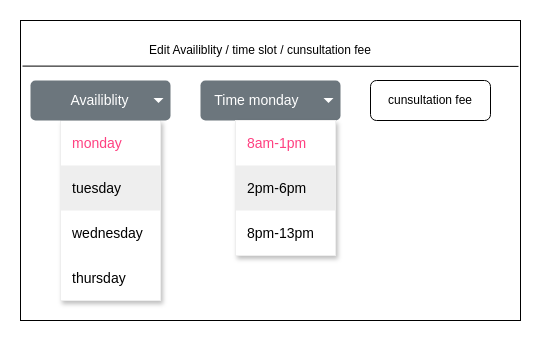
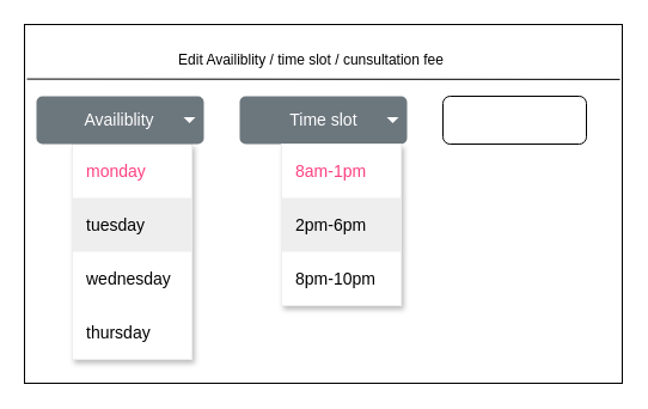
  <mxCell id="0" />
  <mxCell id="1" parent="0" />
  <mxCell id="2" value="" style="rounded=0;whiteSpace=wrap;html=1;" vertex="1" parent="1"><mxGeometry x="20" y="20" width="500" height="300" as="geometry" /></mxCell>
  <mxCell id="3" value="Edit Availiblity / time slot / cunsultation fee" style="text;html=1;align=center;verticalAlign=middle;whiteSpace=wrap;rounded=0;" vertex="1" parent="1"><mxGeometry x="30" y="35" width="460" height="30" as="geometry" /></mxCell>
  <mxCell id="4" value="" style="endArrow=none;html=1;rounded=0;exitX=0.004;exitY=0.152;exitDx=0;exitDy=0;exitPerimeter=0;entryX=0.996;entryY=0.153;entryDx=0;entryDy=0;entryPerimeter=0;" edge="1" parent="1" source="2" target="2"><mxGeometry width="50" height="50" relative="1" as="geometry"><mxPoint x="260" y="220" as="sourcePoint" /><mxPoint x="310" y="170" as="targetPoint" /></mxGeometry></mxCell>
  <mxCell id="5" value="" style="swimlane;shape=rect;strokeColor=#eeeeee;fillColor=#ffffff;fontColor=#000000;fontStyle=0;childLayout=stackLayout;horizontal=1;startSize=0;horizontalStack=0;resizeParent=1;resizeParentMax=0;resizeLast=0;collapsible=0;marginBottom=0;whiteSpace=wrap;html=1;shadow=1;" vertex="1" parent="1"><mxGeometry x="60" y="120" width="100" height="180" as="geometry" /></mxCell>
  <mxCell id="6" value="monday" style="text;strokeColor=none;align=left;verticalAlign=middle;spacingLeft=10;spacingRight=10;overflow=hidden;points=[[0,0.5],[1,0.5]];portConstraint=eastwest;rotatable=0;whiteSpace=wrap;html=1;shape=mxgraph.bootstrap.topButton;rSize=3;fillColor=none;fontSize=14;fontColor=#FF4081;" vertex="1" parent="5"><mxGeometry width="100" height="45" as="geometry" /></mxCell>
  <mxCell id="7" value="tuesday" style="text;strokeColor=none;align=left;verticalAlign=middle;spacingLeft=10;spacingRight=10;overflow=hidden;points=[[0,0.5],[1,0.5]];portConstraint=eastwest;rotatable=0;whiteSpace=wrap;html=1;rSize=5;fillColor=#EEEEEE;fontColor=inherit;fontSize=14;" vertex="1" parent="5"><mxGeometry y="45" width="100" height="45" as="geometry" /></mxCell>
  <mxCell id="8" value="wednesday" style="text;strokeColor=none;align=left;verticalAlign=middle;spacingLeft=10;spacingRight=10;overflow=hidden;points=[[0,0.5],[1,0.5]];portConstraint=eastwest;rotatable=0;whiteSpace=wrap;html=1;rSize=5;fillColor=none;fontColor=inherit;fontSize=14;" vertex="1" parent="5"><mxGeometry y="90" width="100" height="45" as="geometry" /></mxCell>
  <mxCell id="9" value="thursday" style="text;strokeColor=none;align=left;verticalAlign=middle;spacingLeft=10;spacingRight=10;overflow=hidden;points=[[0,0.5],[1,0.5]];portConstraint=eastwest;rotatable=0;whiteSpace=wrap;html=1;shape=mxgraph.bootstrap.bottomButton;rSize=5;fillColor=none;fontColor=inherit;fontSize=14;" vertex="1" parent="5"><mxGeometry y="135" width="100" height="45" as="geometry" /></mxCell>
  <mxCell id="10" value="Availiblity&amp;nbsp; &amp;nbsp; &amp;nbsp;" style="html=1;shadow=0;dashed=0;shape=mxgraph.bootstrap.rrect;rSize=5;strokeColor=none;strokeWidth=1;fillColor=#6C767D;fontColor=#ffffff;whiteSpace=wrap;align=right;verticalAlign=middle;fontStyle=0;fontSize=14;spacingRight=20;" vertex="1" parent="1"><mxGeometry x="30" y="80" width="140" height="40" as="geometry" /></mxCell>
  <mxCell id="11" value="" style="shape=triangle;direction=south;fillColor=#ffffff;strokeColor=none;perimeter=none;" vertex="1" parent="10"><mxGeometry x="1" y="0.5" width="10" height="5" relative="1" as="geometry"><mxPoint x="-17" y="-2.5" as="offset" /></mxGeometry></mxCell>
- <mxCell id="12" value="Time monday&amp;nbsp; &amp;nbsp; &amp;nbsp;" style="html=1;shadow=0;dashed=0;shape=mxgraph.bootstrap.rrect;rSize=5;strokeColor=none;strokeWidth=1;fillColor=#6C767D;fontColor=#ffffff;whiteSpace=wrap;align=right;verticalAlign=middle;fontStyle=0;fontSize=14;spacingRight=20;" vertex="1" parent="1"><mxGeometry x="200" y="80" width="140" height="40" as="geometry" /></mxCell>
+ <mxCell id="12" value="Time slot&amp;nbsp; &amp;nbsp; &amp;nbsp;" style="html=1;shadow=0;dashed=0;shape=mxgraph.bootstrap.rrect;rSize=5;strokeColor=none;strokeWidth=1;fillColor=#6C767D;fontColor=#ffffff;whiteSpace=wrap;align=right;verticalAlign=middle;fontStyle=0;fontSize=14;spacingRight=20;" vertex="1" parent="1"><mxGeometry x="200" y="80" width="140" height="40" as="geometry" /></mxCell>
  <mxCell id="13" value="" style="shape=triangle;direction=south;fillColor=#ffffff;strokeColor=none;perimeter=none;" vertex="1" parent="12"><mxGeometry x="1" y="0.5" width="10" height="5" relative="1" as="geometry"><mxPoint x="-17" y="-2.5" as="offset" /></mxGeometry></mxCell>
  <mxCell id="14" value="" style="swimlane;shape=rect;strokeColor=#eeeeee;fillColor=#ffffff;fontColor=#000000;fontStyle=0;childLayout=stackLayout;horizontal=1;startSize=0;horizontalStack=0;resizeParent=1;resizeParentMax=0;resizeLast=0;collapsible=0;marginBottom=0;whiteSpace=wrap;html=1;shadow=1;" vertex="1" parent="1"><mxGeometry x="235" y="120" width="100" height="135" as="geometry" /></mxCell>
  <mxCell id="15" value="8am-1pm" style="text;strokeColor=none;align=left;verticalAlign=middle;spacingLeft=10;spacingRight=10;overflow=hidden;points=[[0,0.5],[1,0.5]];portConstraint=eastwest;rotatable=0;whiteSpace=wrap;html=1;shape=mxgraph.bootstrap.topButton;rSize=3;fillColor=none;fontSize=14;fontColor=#FF4081;" vertex="1" parent="14"><mxGeometry width="100" height="45" as="geometry" /></mxCell>
  <mxCell id="16" value="2pm-6pm" style="text;strokeColor=none;align=left;verticalAlign=middle;spacingLeft=10;spacingRight=10;overflow=hidden;points=[[0,0.5],[1,0.5]];portConstraint=eastwest;rotatable=0;whiteSpace=wrap;html=1;rSize=5;fillColor=#EEEEEE;fontColor=inherit;fontSize=14;" vertex="1" parent="14"><mxGeometry y="45" width="100" height="45" as="geometry" /></mxCell>
- <mxCell id="17" value="8pm-13pm" style="text;strokeColor=none;align=left;verticalAlign=middle;spacingLeft=10;spacingRight=10;overflow=hidden;points=[[0,0.5],[1,0.5]];portConstraint=eastwest;rotatable=0;whiteSpace=wrap;html=1;rSize=5;fillColor=none;fontColor=inherit;fontSize=14;" vertex="1" parent="14"><mxGeometry y="90" width="100" height="45" as="geometry" /></mxCell>
+ <mxCell id="17" value="8pm-10pm" style="text;strokeColor=none;align=left;verticalAlign=middle;spacingLeft=10;spacingRight=10;overflow=hidden;points=[[0,0.5],[1,0.5]];portConstraint=eastwest;rotatable=0;whiteSpace=wrap;html=1;rSize=5;fillColor=none;fontColor=inherit;fontSize=14;" vertex="1" parent="14"><mxGeometry y="90" width="100" height="45" as="geometry" /></mxCell>
  <mxCell id="18" value="" style="rounded=1;whiteSpace=wrap;html=1;" vertex="1" parent="1"><mxGeometry x="370" y="80" width="120" height="40" as="geometry" /></mxCell>
- <mxCell id="19" value="cunsultation fee" style="text;html=1;align=center;verticalAlign=middle;whiteSpace=wrap;rounded=0;" vertex="1" parent="1"><mxGeometry x="380" y="85" width="100" height="30" as="geometry" /></mxCell>
